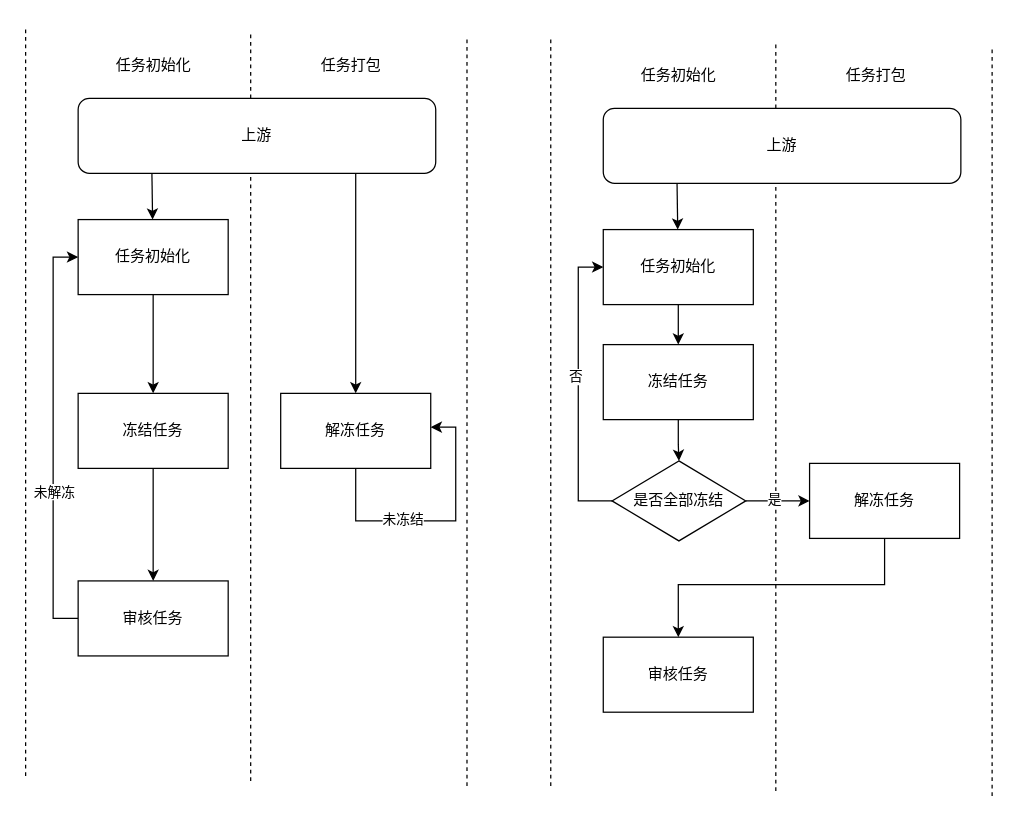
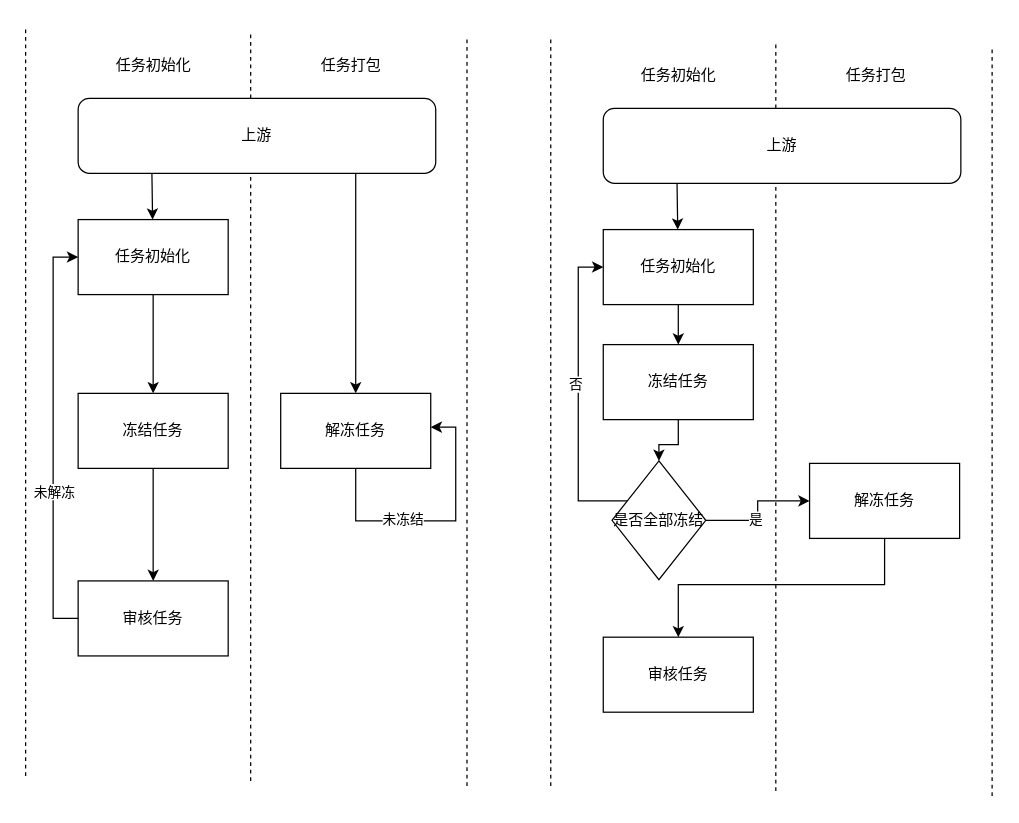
  <mxCell id="0" />
  <mxCell id="1" parent="0" />
  <mxCell id="2" value="" style="endArrow=none;dashed=1;html=1;rounded=0;" edge="1" parent="1"><mxGeometry width="50" height="50" relative="1" as="geometry"><mxPoint x="20" y="620" as="sourcePoint" /><mxPoint x="20" y="20" as="targetPoint" /></mxGeometry></mxCell>
  <mxCell id="3" value="" style="endArrow=none;dashed=1;html=1;rounded=0;" edge="1" parent="1"><mxGeometry width="50" height="50" relative="1" as="geometry"><mxPoint x="200" y="624" as="sourcePoint" /><mxPoint x="200" y="24" as="targetPoint" /></mxGeometry></mxCell>
  <mxCell id="4" value="" style="endArrow=none;dashed=1;html=1;rounded=0;" edge="1" parent="1"><mxGeometry width="50" height="50" relative="1" as="geometry"><mxPoint x="373" y="628" as="sourcePoint" /><mxPoint x="373" y="28" as="targetPoint" /></mxGeometry></mxCell>
  <mxCell id="5" style="edgeStyle=orthogonalEdgeStyle;rounded=0;orthogonalLoop=1;jettySize=auto;html=1;exitX=0.5;exitY=1;exitDx=0;exitDy=0;entryX=0.5;entryY=0;entryDx=0;entryDy=0;" edge="1" parent="1" source="6" target="8"><mxGeometry relative="1" as="geometry" /></mxCell>
  <mxCell id="6" value="任务初始化" style="rounded=0;whiteSpace=wrap;html=1;" vertex="1" parent="1"><mxGeometry x="62" y="175" width="120" height="60" as="geometry" /></mxCell>
  <mxCell id="7" style="edgeStyle=orthogonalEdgeStyle;rounded=0;orthogonalLoop=1;jettySize=auto;html=1;exitX=0.5;exitY=1;exitDx=0;exitDy=0;" edge="1" parent="1" source="8" target="11"><mxGeometry relative="1" as="geometry" /></mxCell>
  <mxCell id="8" value="冻结任务" style="rounded=0;whiteSpace=wrap;html=1;" vertex="1" parent="1"><mxGeometry x="62" y="314" width="120" height="60" as="geometry" /></mxCell>
  <mxCell id="9" style="edgeStyle=orthogonalEdgeStyle;rounded=0;orthogonalLoop=1;jettySize=auto;html=1;entryX=0;entryY=0.5;entryDx=0;entryDy=0;" edge="1" parent="1" source="11" target="6"><mxGeometry relative="1" as="geometry"><Array as="points"><mxPoint x="42" y="494" /><mxPoint x="42" y="205" /></Array></mxGeometry></mxCell>
  <mxCell id="10" value="未解冻" style="edgeLabel;html=1;align=center;verticalAlign=middle;resizable=0;points=[];" vertex="1" connectable="0" parent="9"><mxGeometry x="-0.258" relative="1" as="geometry"><mxPoint as="offset" /></mxGeometry></mxCell>
  <mxCell id="11" value="审核任务" style="rounded=0;whiteSpace=wrap;html=1;" vertex="1" parent="1"><mxGeometry x="62" y="464" width="120" height="60" as="geometry" /></mxCell>
  <mxCell id="12" value="任务初始化" style="text;html=1;align=center;verticalAlign=middle;whiteSpace=wrap;rounded=0;" vertex="1" parent="1"><mxGeometry x="87.5" y="37" width="69" height="30" as="geometry" /></mxCell>
  <mxCell id="13" value="任务打包" style="text;html=1;align=center;verticalAlign=middle;whiteSpace=wrap;rounded=0;" vertex="1" parent="1"><mxGeometry x="245.5" y="37" width="69" height="30" as="geometry" /></mxCell>
  <mxCell id="14" style="edgeStyle=orthogonalEdgeStyle;rounded=0;orthogonalLoop=1;jettySize=auto;html=1;entryX=1;entryY=0.5;entryDx=0;entryDy=0;" edge="1" parent="1"><mxGeometry relative="1" as="geometry"><mxPoint x="344" y="341" as="targetPoint" /><mxPoint x="284" y="371" as="sourcePoint" /><Array as="points"><mxPoint x="284" y="416" /><mxPoint x="364" y="416" /><mxPoint x="364" y="341" /></Array></mxGeometry></mxCell>
  <mxCell id="15" value="未冻结" style="edgeLabel;html=1;align=center;verticalAlign=middle;resizable=0;points=[];" vertex="1" connectable="0" parent="14"><mxGeometry x="-0.33" y="4" relative="1" as="geometry"><mxPoint x="8" y="2" as="offset" /></mxGeometry></mxCell>
  <mxCell id="16" value="解冻任务" style="rounded=0;whiteSpace=wrap;html=1;" vertex="1" parent="1"><mxGeometry x="224" y="314" width="120" height="60" as="geometry" /></mxCell>
  <mxCell id="17" value="上游" style="rounded=1;whiteSpace=wrap;html=1;" vertex="1" parent="1"><mxGeometry x="62" y="78" width="286" height="60" as="geometry" /></mxCell>
  <mxCell id="18" value="" style="endArrow=classic;html=1;rounded=0;" edge="1" parent="1" target="6"><mxGeometry width="50" height="50" relative="1" as="geometry"><mxPoint x="121" y="138" as="sourcePoint" /><mxPoint x="171" y="88" as="targetPoint" /></mxGeometry></mxCell>
  <mxCell id="19" value="" style="endArrow=classic;html=1;rounded=0;entryX=0.5;entryY=0;entryDx=0;entryDy=0;" edge="1" parent="1" target="16"><mxGeometry width="50" height="50" relative="1" as="geometry"><mxPoint x="284" y="138" as="sourcePoint" /><mxPoint x="321" y="247" as="targetPoint" /></mxGeometry></mxCell>
  <mxCell id="20" value="" style="endArrow=none;dashed=1;html=1;rounded=0;" edge="1" parent="1"><mxGeometry width="50" height="50" relative="1" as="geometry"><mxPoint x="440" y="628" as="sourcePoint" /><mxPoint x="440" y="28" as="targetPoint" /></mxGeometry></mxCell>
  <mxCell id="21" value="" style="endArrow=none;dashed=1;html=1;rounded=0;" edge="1" parent="1"><mxGeometry width="50" height="50" relative="1" as="geometry"><mxPoint x="620" y="632" as="sourcePoint" /><mxPoint x="620" y="32" as="targetPoint" /></mxGeometry></mxCell>
  <mxCell id="22" value="" style="endArrow=none;dashed=1;html=1;rounded=0;" edge="1" parent="1"><mxGeometry width="50" height="50" relative="1" as="geometry"><mxPoint x="793" y="636" as="sourcePoint" /><mxPoint x="793" y="36" as="targetPoint" /></mxGeometry></mxCell>
  <mxCell id="23" style="edgeStyle=orthogonalEdgeStyle;rounded=0;orthogonalLoop=1;jettySize=auto;html=1;exitX=0.5;exitY=1;exitDx=0;exitDy=0;entryX=0.5;entryY=0;entryDx=0;entryDy=0;" edge="1" parent="1" source="24" target="26"><mxGeometry relative="1" as="geometry" /></mxCell>
  <mxCell id="24" value="任务初始化" style="rounded=0;whiteSpace=wrap;html=1;" vertex="1" parent="1"><mxGeometry x="482" y="183" width="120" height="60" as="geometry" /></mxCell>
  <mxCell id="25" style="edgeStyle=orthogonalEdgeStyle;rounded=0;orthogonalLoop=1;jettySize=auto;html=1;entryX=0.5;entryY=0;entryDx=0;entryDy=0;" edge="1" parent="1" source="26" target="38"><mxGeometry relative="1" as="geometry" /></mxCell>
  <mxCell id="26" value="冻结任务" style="rounded=0;whiteSpace=wrap;html=1;" vertex="1" parent="1"><mxGeometry x="482" y="275" width="120" height="60" as="geometry" /></mxCell>
  <mxCell id="27" value="审核任务" style="rounded=0;whiteSpace=wrap;html=1;" vertex="1" parent="1"><mxGeometry x="482" y="509" width="120" height="60" as="geometry" /></mxCell>
  <mxCell id="28" value="任务初始化" style="text;html=1;align=center;verticalAlign=middle;whiteSpace=wrap;rounded=0;" vertex="1" parent="1"><mxGeometry x="507.5" y="45" width="69" height="30" as="geometry" /></mxCell>
  <mxCell id="29" value="任务打包" style="text;html=1;align=center;verticalAlign=middle;whiteSpace=wrap;rounded=0;" vertex="1" parent="1"><mxGeometry x="665.5" y="45" width="69" height="30" as="geometry" /></mxCell>
  <mxCell id="30" style="edgeStyle=orthogonalEdgeStyle;rounded=0;orthogonalLoop=1;jettySize=auto;html=1;" edge="1" parent="1" source="31" target="27"><mxGeometry relative="1" as="geometry"><Array as="points"><mxPoint x="707" y="467" /><mxPoint x="542" y="467" /></Array></mxGeometry></mxCell>
  <mxCell id="31" value="解冻任务" style="rounded=0;whiteSpace=wrap;html=1;" vertex="1" parent="1"><mxGeometry x="647" y="370" width="120" height="60" as="geometry" /></mxCell>
  <mxCell id="32" value="上游" style="rounded=1;whiteSpace=wrap;html=1;" vertex="1" parent="1"><mxGeometry x="482" y="86" width="286" height="60" as="geometry" /></mxCell>
  <mxCell id="33" value="" style="endArrow=classic;html=1;rounded=0;" edge="1" parent="1" target="24"><mxGeometry width="50" height="50" relative="1" as="geometry"><mxPoint x="541" y="146" as="sourcePoint" /><mxPoint x="591" y="96" as="targetPoint" /></mxGeometry></mxCell>
  <mxCell id="34" style="edgeStyle=orthogonalEdgeStyle;rounded=0;orthogonalLoop=1;jettySize=auto;html=1;" edge="1" parent="1" source="38" target="31"><mxGeometry relative="1" as="geometry" /></mxCell>
  <mxCell id="35" value="是" style="edgeLabel;html=1;align=center;verticalAlign=middle;resizable=0;points=[];" vertex="1" connectable="0" parent="34"><mxGeometry x="-0.12" y="2" relative="1" as="geometry"><mxPoint as="offset" /></mxGeometry></mxCell>
  <mxCell id="36" style="edgeStyle=orthogonalEdgeStyle;rounded=0;orthogonalLoop=1;jettySize=auto;html=1;entryX=0;entryY=0.5;entryDx=0;entryDy=0;" edge="1" parent="1" source="38" target="24"><mxGeometry relative="1" as="geometry"><Array as="points"><mxPoint x="462" y="400" /><mxPoint x="462" y="213" /></Array></mxGeometry></mxCell>
  <mxCell id="37" value="否" style="edgeLabel;html=1;align=center;verticalAlign=middle;resizable=0;points=[];" vertex="1" connectable="0" parent="36"><mxGeometry x="0.084" y="3" relative="1" as="geometry"><mxPoint as="offset" /></mxGeometry></mxCell>
- <mxCell id="38" value="是否全部冻结" style="rhombus;whiteSpace=wrap;html=1;" vertex="1" parent="1"><mxGeometry x="489" y="368" width="107" height="64" as="geometry" /></mxCell>
+ <mxCell id="38" value="是否全部冻结" style="rhombus;whiteSpace=wrap;html=1;" vertex="1" parent="1"><mxGeometry x="489" y="368" width="75" height="95" as="geometry" /></mxCell>
